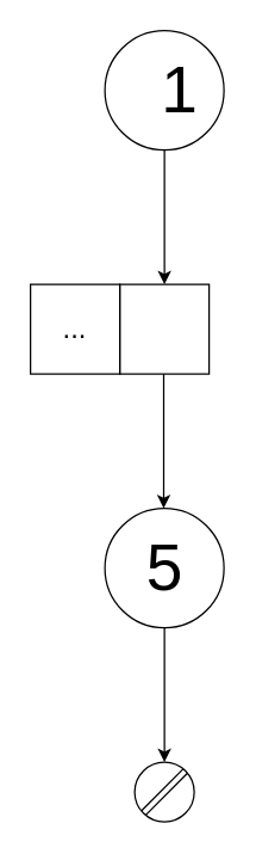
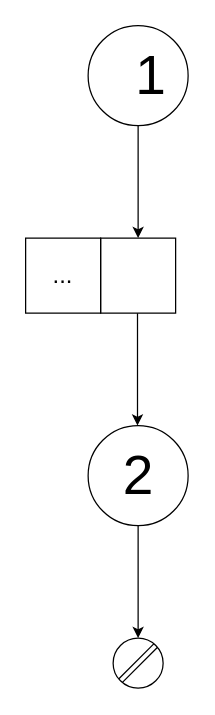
  <mxCell id="0" />
  <mxCell id="1" parent="0" />
  <mxCell id="2" value="" style="group" vertex="1" connectable="0" parent="1"><mxGeometry x="20" y="20" width="130" height="530" as="geometry" /></mxCell>
  <mxCell id="3" value="" style="group" vertex="1" connectable="0" parent="2"><mxGeometry x="50" y="320" width="80" height="210" as="geometry" /></mxCell>
  <mxCell id="4" value="" style="ellipse;whiteSpace=wrap;html=1;aspect=fixed;" vertex="1" parent="3"><mxGeometry width="80" height="80" as="geometry" /></mxCell>
  <mxCell id="5" value="" style="endArrow=classic;html=1;entryX=0.5;entryY=0;entryDx=0;entryDy=0;exitX=0.5;exitY=1;exitDx=0;exitDy=0;" edge="1" parent="3" source="4" target="8"><mxGeometry width="50" height="50" relative="1" as="geometry"><mxPoint x="210" y="140" as="sourcePoint" /><mxPoint x="260" y="90" as="targetPoint" /></mxGeometry></mxCell>
- <mxCell id="6" value="5" style="text;html=1;align=center;verticalAlign=middle;resizable=0;points=[];autosize=1;strokeColor=none;fillColor=none;fontSize=44;" vertex="1" parent="3"><mxGeometry x="20" y="10" width="40" height="60" as="geometry" /></mxCell>
+ <mxCell id="6" value="2" style="text;html=1;align=center;verticalAlign=middle;resizable=0;points=[];autosize=1;strokeColor=none;fillColor=none;fontSize=44;" vertex="1" parent="3"><mxGeometry x="20" y="10" width="40" height="60" as="geometry" /></mxCell>
  <mxCell id="7" value="" style="group" vertex="1" connectable="0" parent="3"><mxGeometry x="20" y="170" width="40" height="40" as="geometry" /></mxCell>
  <mxCell id="8" value="" style="ellipse;whiteSpace=wrap;html=1;aspect=fixed;" vertex="1" parent="7"><mxGeometry width="40" height="40" as="geometry" /></mxCell>
  <mxCell id="9" style="rounded=0;orthogonalLoop=1;jettySize=auto;html=1;exitX=0;exitY=1;exitDx=0;exitDy=0;entryX=1;entryY=0;entryDx=0;entryDy=0;shape=link;" edge="1" parent="7" source="8" target="8"><mxGeometry relative="1" as="geometry" /></mxCell>
  <mxCell id="10" value="" style="endArrow=classic;html=1;entryX=0.5;entryY=0;entryDx=0;entryDy=0;exitX=0.5;exitY=1;exitDx=0;exitDy=0;" edge="1" parent="2" source="17"><mxGeometry x="50" width="50" height="50" as="geometry"><mxPoint x="260" y="140" as="sourcePoint" /><mxPoint x="90" y="170" as="targetPoint" /></mxGeometry></mxCell>
  <mxCell id="11" value="" style="endArrow=classic;html=1;entryX=0.5;entryY=0;entryDx=0;entryDy=0;exitX=0.5;exitY=1;exitDx=0;exitDy=0;" edge="1" parent="2"><mxGeometry x="49.5" y="150" width="50" height="50" as="geometry"><mxPoint x="89.5" y="230" as="sourcePoint" /><mxPoint x="89.5" y="320" as="targetPoint" /></mxGeometry></mxCell>
  <mxCell id="12" value="" style="group" vertex="1" connectable="0" parent="2"><mxGeometry y="170" width="120" height="60" as="geometry" /></mxCell>
  <mxCell id="13" value="" style="rounded=0;whiteSpace=wrap;html=1;strokeWidth=1;fillColor=#FFFFFF;" vertex="1" parent="12"><mxGeometry x="60" width="60" height="60" as="geometry" /></mxCell>
  <mxCell id="14" value="" style="rounded=0;whiteSpace=wrap;html=1;strokeWidth=1;fillColor=#FFFFFF;" vertex="1" parent="12"><mxGeometry width="60" height="60" as="geometry" /></mxCell>
  <mxCell id="15" value="..." style="text;html=1;strokeColor=none;fillColor=none;align=center;verticalAlign=middle;whiteSpace=wrap;rounded=0;fontSize=19;" vertex="1" parent="12"><mxGeometry x="10" y="20" width="40" height="20" as="geometry" /></mxCell>
  <mxCell id="16" value="" style="group" vertex="1" connectable="0" parent="2"><mxGeometry x="50" width="80" height="80" as="geometry" /></mxCell>
  <mxCell id="17" value="" style="ellipse;whiteSpace=wrap;html=1;aspect=fixed;" vertex="1" parent="16"><mxGeometry width="80" height="80" as="geometry" /></mxCell>
  <mxCell id="18" value="1" style="text;html=1;align=center;verticalAlign=middle;resizable=0;points=[];autosize=1;strokeColor=none;fillColor=none;fontSize=44;" vertex="1" parent="16"><mxGeometry x="30" y="10" width="40" height="60" as="geometry" /></mxCell>
